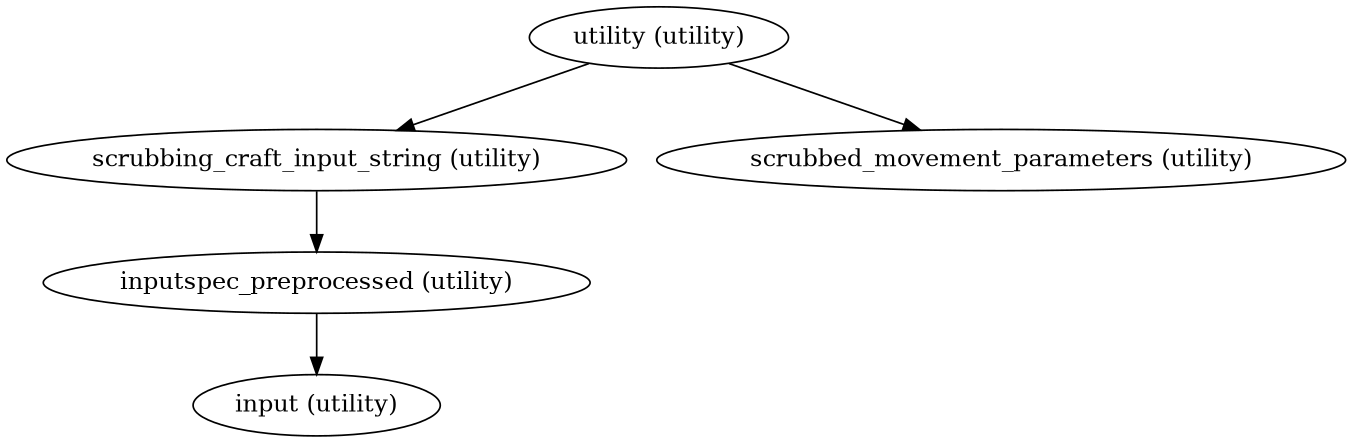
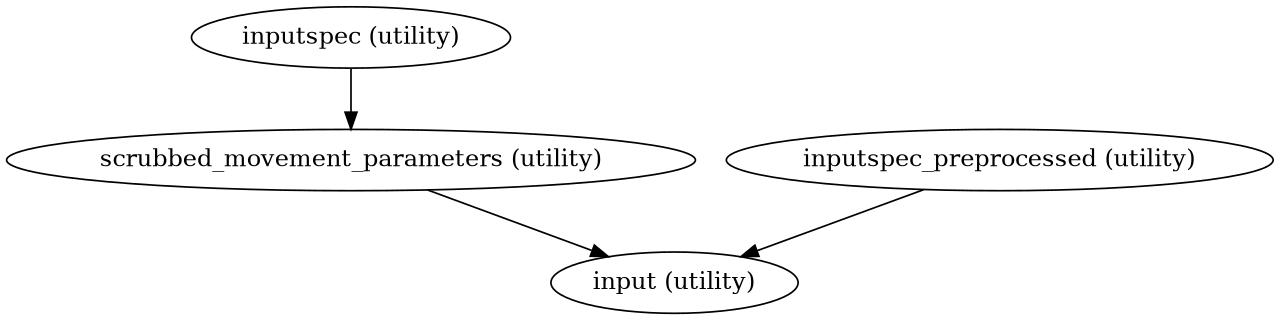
  strict digraph {
-   "inputspec (utility)" [label="utility (utility)"]
-   "scrubbing_craft_input_string (utility)"
+   "inputspec (utility)"
    "scrubbed_movement_parameters (utility)"
    n4 [label="inputspec_preprocessed (utility)"]
    n5 [label="input (utility)"]
-   "inputspec (utility)" -> "scrubbing_craft_input_string (utility)"
    "inputspec (utility)" -> "scrubbed_movement_parameters (utility)"
-   "scrubbing_craft_input_string (utility)" -> n4
+   "scrubbed_movement_parameters (utility)" -> n5
    n4 -> n5
  }
